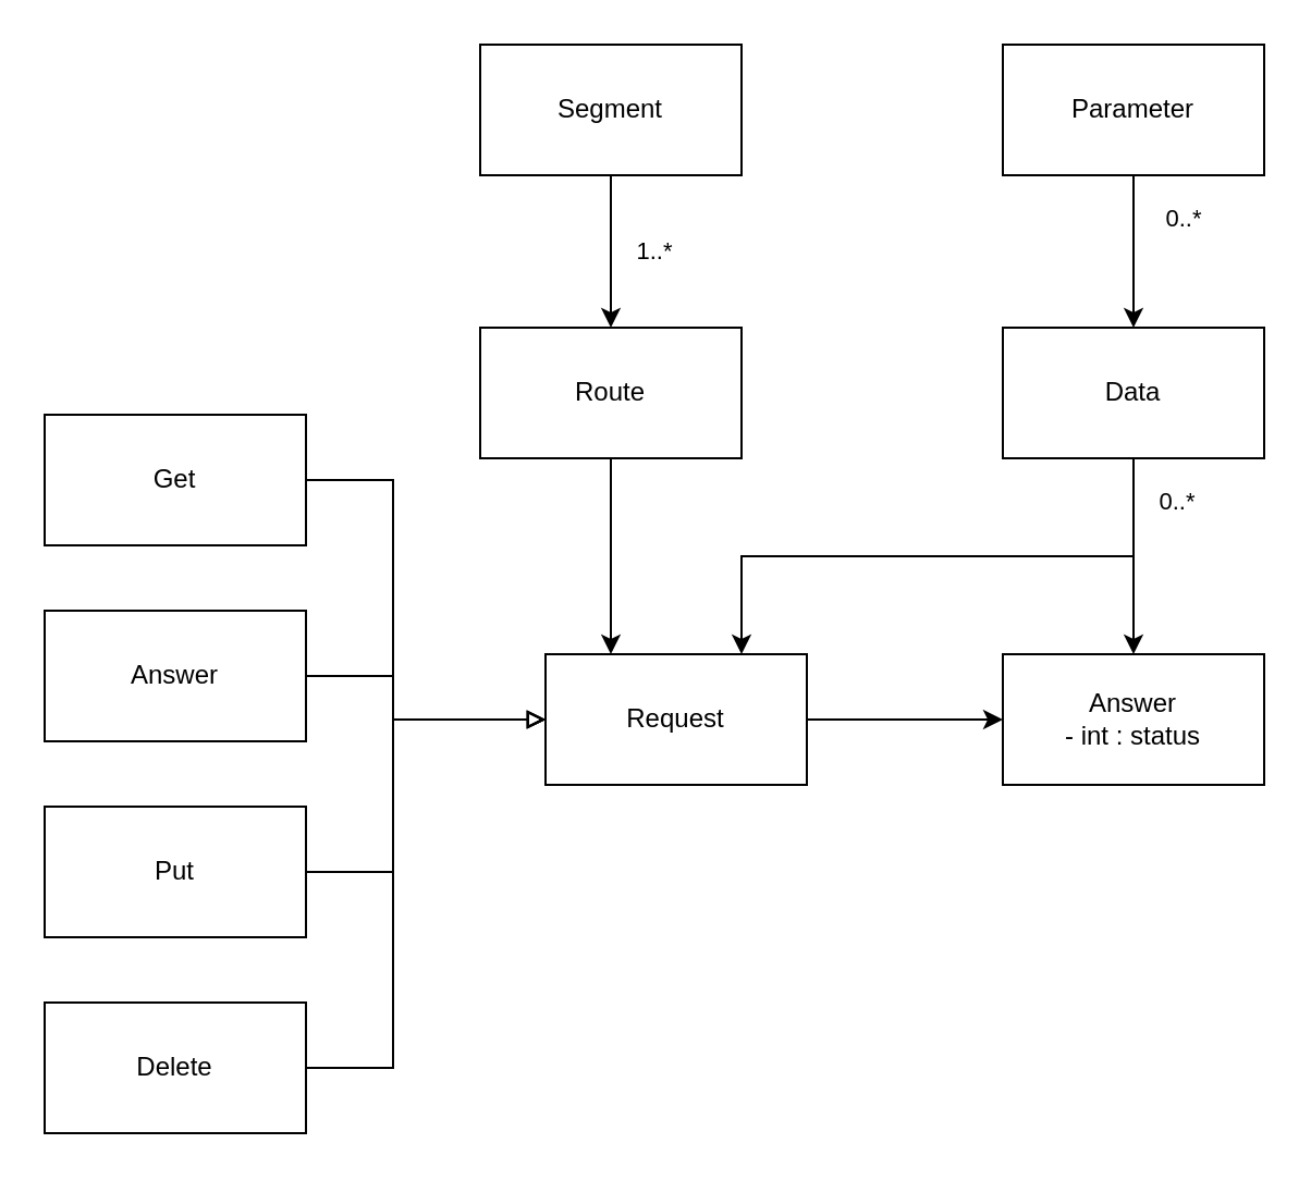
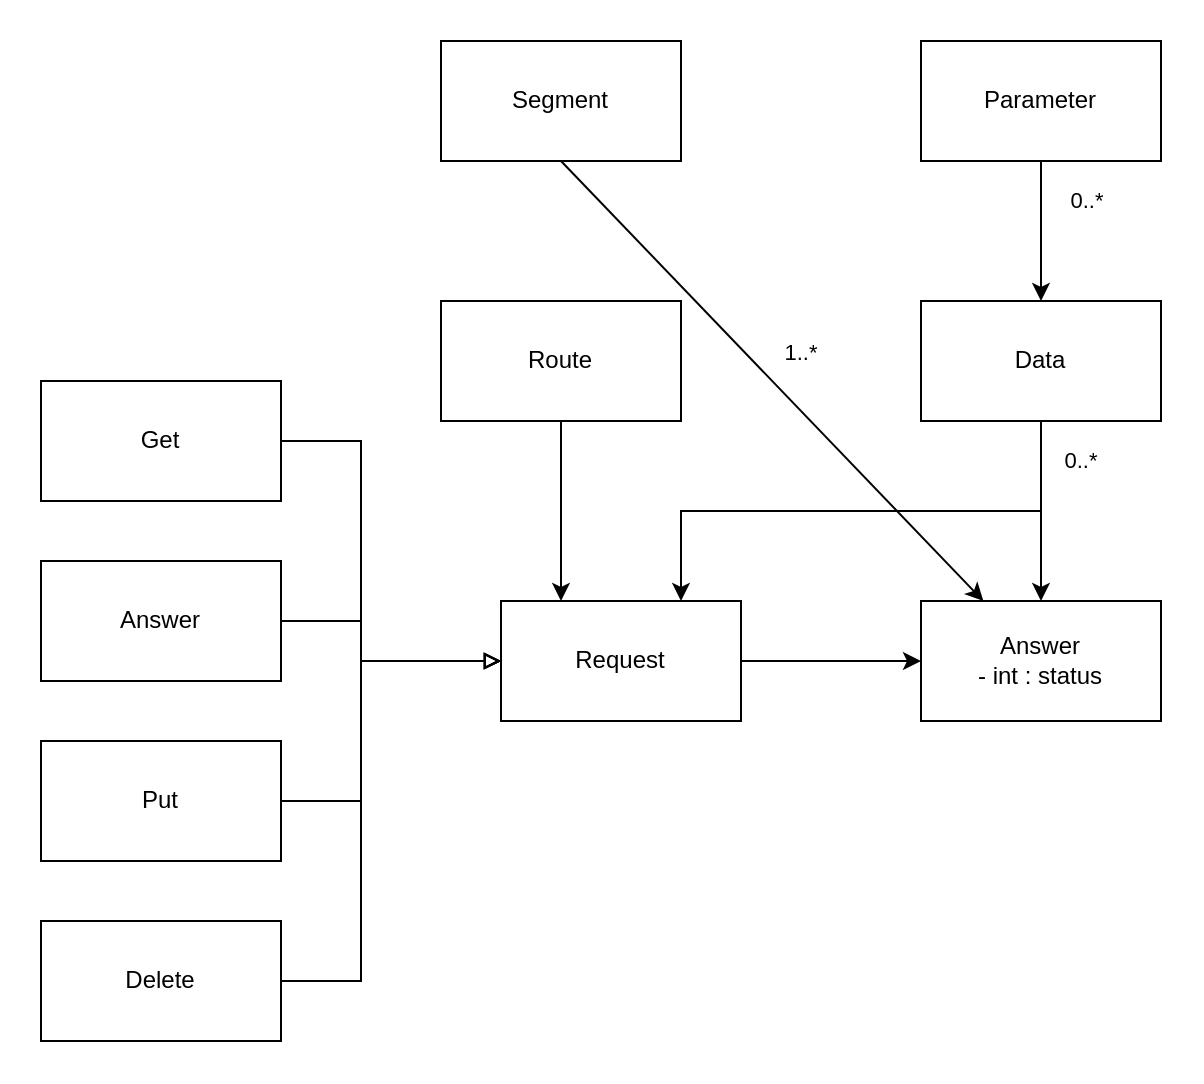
  <mxCell id="0" />
  <mxCell id="1" parent="0" />
  <mxCell id="2" value="Segment" style="rounded=0;whiteSpace=wrap;html=1;" vertex="1" parent="1"><mxGeometry x="220" y="20" width="120" height="60" as="geometry" /></mxCell>
  <mxCell id="3" value="Route" style="rounded=0;whiteSpace=wrap;html=1;" vertex="1" parent="1"><mxGeometry x="220" y="150" width="120" height="60" as="geometry" /></mxCell>
  <mxCell id="4" style="edgeStyle=orthogonalEdgeStyle;rounded=0;orthogonalLoop=1;jettySize=auto;html=1;exitX=1;exitY=0.5;exitDx=0;exitDy=0;entryX=0;entryY=0.5;entryDx=0;entryDy=0;endArrow=classic;endFill=1;" edge="1" parent="1" source="5" target="15"><mxGeometry relative="1" as="geometry" /></mxCell>
  <mxCell id="5" value="Request" style="rounded=0;whiteSpace=wrap;html=1;" vertex="1" parent="1"><mxGeometry x="250" y="300" width="120" height="60" as="geometry" /></mxCell>
- <mxCell id="6" value="1..*" style="endArrow=classic;html=1;rounded=0;exitX=0.5;exitY=1;exitDx=0;exitDy=0;entryX=0.5;entryY=0;entryDx=0;entryDy=0;" edge="1" parent="1" source="2" target="3"><mxGeometry y="20" width="50" height="50" relative="1" as="geometry"><mxPoint x="400" y="280" as="sourcePoint" /><mxPoint x="450" y="230" as="targetPoint" /><mxPoint as="offset" /></mxGeometry></mxCell>
+ <mxCell id="6" value="1..*" style="endArrow=classic;html=1;rounded=0;exitX=0.5;exitY=1;exitDx=0;exitDy=0;" edge="1" parent="1" source="2" target="15"><mxGeometry y="20" width="50" height="50" relative="1" as="geometry"><mxPoint x="400" y="280" as="sourcePoint" /><mxPoint x="450" y="230" as="targetPoint" /><mxPoint as="offset" /></mxGeometry></mxCell>
  <mxCell id="7" value="Get" style="rounded=0;whiteSpace=wrap;html=1;" vertex="1" parent="1"><mxGeometry x="20" y="190" width="120" height="60" as="geometry" /></mxCell>
  <mxCell id="8" style="edgeStyle=orthogonalEdgeStyle;rounded=0;orthogonalLoop=1;jettySize=auto;html=1;exitX=1;exitY=0.5;exitDx=0;exitDy=0;endArrow=block;endFill=0;entryX=0;entryY=0.5;entryDx=0;entryDy=0;" edge="1" parent="1" source="9" target="5"><mxGeometry relative="1" as="geometry"><mxPoint x="240" y="330" as="targetPoint" /><Array as="points"><mxPoint x="180" y="400" /><mxPoint x="180" y="330" /></Array></mxGeometry></mxCell>
  <mxCell id="9" value="Put" style="rounded=0;whiteSpace=wrap;html=1;" vertex="1" parent="1"><mxGeometry x="20" y="370" width="120" height="60" as="geometry" /></mxCell>
  <mxCell id="10" style="edgeStyle=orthogonalEdgeStyle;rounded=0;orthogonalLoop=1;jettySize=auto;html=1;exitX=1;exitY=0.5;exitDx=0;exitDy=0;endArrow=block;endFill=0;entryX=0;entryY=0.5;entryDx=0;entryDy=0;" edge="1" parent="1" source="11" target="5"><mxGeometry relative="1" as="geometry"><mxPoint x="210" y="380" as="targetPoint" /><Array as="points"><mxPoint x="180" y="310" /><mxPoint x="180" y="330" /></Array></mxGeometry></mxCell>
  <mxCell id="11" value="Answer" style="rounded=0;whiteSpace=wrap;html=1;" vertex="1" parent="1"><mxGeometry x="20" y="280" width="120" height="60" as="geometry" /></mxCell>
  <mxCell id="12" style="edgeStyle=orthogonalEdgeStyle;rounded=0;orthogonalLoop=1;jettySize=auto;html=1;exitX=1;exitY=0.5;exitDx=0;exitDy=0;endArrow=block;endFill=0;entryX=0;entryY=0.5;entryDx=0;entryDy=0;" edge="1" parent="1" source="13" target="5"><mxGeometry relative="1" as="geometry"><mxPoint x="240" y="330" as="targetPoint" /><Array as="points"><mxPoint x="180" y="490" /><mxPoint x="180" y="330" /><mxPoint x="250" y="330" /></Array></mxGeometry></mxCell>
  <mxCell id="13" value="Delete" style="rounded=0;whiteSpace=wrap;html=1;" vertex="1" parent="1"><mxGeometry x="20" y="460" width="120" height="60" as="geometry" /></mxCell>
  <mxCell id="14" value="" style="endArrow=block;html=1;rounded=0;exitX=1;exitY=0.5;exitDx=0;exitDy=0;endFill=0;entryX=0;entryY=0.5;entryDx=0;entryDy=0;" edge="1" parent="1" source="7" target="5"><mxGeometry width="50" height="50" relative="1" as="geometry"><mxPoint x="430" y="280" as="sourcePoint" /><mxPoint x="230" y="340" as="targetPoint" /><Array as="points"><mxPoint x="180" y="220" /><mxPoint x="180" y="330" /></Array></mxGeometry></mxCell>
  <mxCell id="15" value="Answer&lt;br&gt;- int : status" style="rounded=0;whiteSpace=wrap;html=1;" vertex="1" parent="1"><mxGeometry x="460" y="300" width="120" height="60" as="geometry" /></mxCell>
  <mxCell id="16" value="" style="endArrow=classic;html=1;rounded=0;exitX=0.5;exitY=1;exitDx=0;exitDy=0;entryX=0.25;entryY=0;entryDx=0;entryDy=0;" edge="1" parent="1" source="3" target="5"><mxGeometry width="50" height="50" relative="1" as="geometry"><mxPoint x="430" y="280" as="sourcePoint" /><mxPoint x="480" y="230" as="targetPoint" /></mxGeometry></mxCell>
  <mxCell id="17" style="edgeStyle=orthogonalEdgeStyle;rounded=0;orthogonalLoop=1;jettySize=auto;html=1;exitX=0.5;exitY=1;exitDx=0;exitDy=0;entryX=0.75;entryY=0;entryDx=0;entryDy=0;endArrow=classic;endFill=1;" edge="1" parent="1" source="19" target="5"><mxGeometry relative="1" as="geometry" /></mxCell>
  <mxCell id="18" value="0..*" style="edgeStyle=orthogonalEdgeStyle;rounded=0;orthogonalLoop=1;jettySize=auto;html=1;exitX=0.5;exitY=1;exitDx=0;exitDy=0;entryX=0.5;entryY=0;entryDx=0;entryDy=0;endArrow=classic;endFill=1;" edge="1" parent="1" source="19" target="15"><mxGeometry x="-0.556" y="20" relative="1" as="geometry"><mxPoint as="offset" /></mxGeometry></mxCell>
  <mxCell id="19" value="Data" style="rounded=0;whiteSpace=wrap;html=1;" vertex="1" parent="1"><mxGeometry x="460" y="150" width="120" height="60" as="geometry" /></mxCell>
  <mxCell id="20" value="0..*" style="edgeStyle=orthogonalEdgeStyle;rounded=0;orthogonalLoop=1;jettySize=auto;html=1;exitX=0.5;exitY=1;exitDx=0;exitDy=0;entryX=0.5;entryY=0;entryDx=0;entryDy=0;endArrow=classic;endFill=1;" edge="1" parent="1" source="21" target="19"><mxGeometry x="-0.429" y="23" relative="1" as="geometry"><mxPoint as="offset" /></mxGeometry></mxCell>
  <mxCell id="21" value="Parameter" style="rounded=0;whiteSpace=wrap;html=1;" vertex="1" parent="1"><mxGeometry x="460" y="20" width="120" height="60" as="geometry" /></mxCell>
